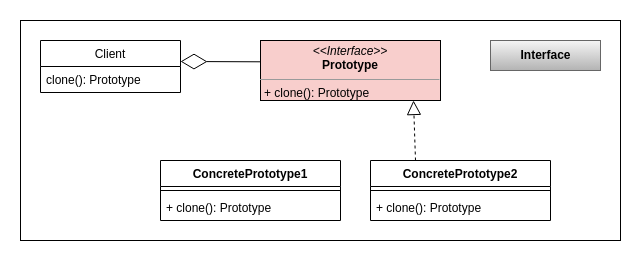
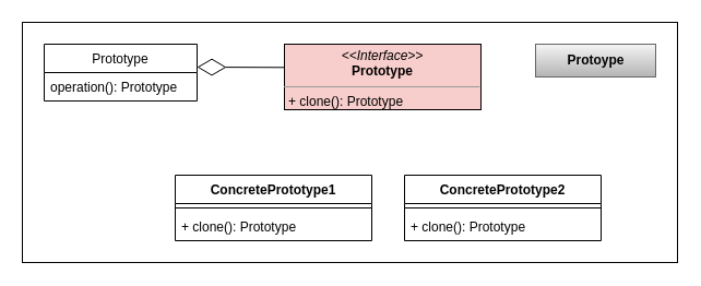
  <mxCell id="0" />
  <mxCell id="1" parent="0" />
  <mxCell id="2" value="" style="rounded=0;whiteSpace=wrap;html=1;" parent="1" vertex="1"><mxGeometry x="20" y="20" width="600" height="220" as="geometry" /></mxCell>
  <mxCell id="3" value="&lt;p style=&quot;margin: 0px ; margin-top: 4px ; text-align: center&quot;&gt;&lt;i&gt;&amp;lt;&amp;lt;Interface&amp;gt;&amp;gt;&lt;/i&gt;&lt;br&gt;&lt;b&gt;Prototype&lt;/b&gt;&lt;/p&gt;&lt;hr size=&quot;1&quot;&gt;&lt;p style=&quot;margin: 0px ; margin-left: 4px&quot;&gt;+ clone(): Prototype&lt;/p&gt;" style="verticalAlign=top;align=left;overflow=fill;fontSize=12;fontFamily=Helvetica;html=1;fillColor=#f8cecc;" parent="1" vertex="1"><mxGeometry x="260" y="40" width="180" height="60" as="geometry" /></mxCell>
  <mxCell id="4" value="" style="endArrow=diamondThin;endFill=0;endSize=24;html=1;entryX=1;entryY=0.5;entryDx=0;entryDy=0;exitX=0;exitY=0.355;exitDx=0;exitDy=0;exitPerimeter=0;" parent="1" source="3" edge="1"><mxGeometry width="160" relative="1" as="geometry"><mxPoint x="80" y="140" as="sourcePoint" /><mxPoint x="180" y="61" as="targetPoint" /></mxGeometry></mxCell>
- <mxCell id="5" value="" style="endArrow=block;dashed=1;endFill=0;endSize=12;html=1;entryX=0.85;entryY=1;entryDx=0;entryDy=0;exitX=0.25;exitY=0;exitDx=0;exitDy=0;entryPerimeter=0;" parent="1" source="6" target="3" edge="1"><mxGeometry width="160" relative="1" as="geometry"><mxPoint x="220" y="380" as="sourcePoint" /><mxPoint x="380" y="380" as="targetPoint" /></mxGeometry></mxCell>
  <mxCell id="6" value="ConcretePrototype2" style="swimlane;fontStyle=1;align=center;verticalAlign=top;childLayout=stackLayout;horizontal=1;startSize=26;horizontalStack=0;resizeParent=1;resizeParentMax=0;resizeLast=0;collapsible=1;marginBottom=0;" parent="1" vertex="1"><mxGeometry x="370" y="160" width="180" height="60" as="geometry" /></mxCell>
  <mxCell id="7" value="" style="line;strokeWidth=1;fillColor=none;align=left;verticalAlign=middle;spacingTop=-1;spacingLeft=3;spacingRight=3;rotatable=0;labelPosition=right;points=[];portConstraint=eastwest;" parent="6" vertex="1"><mxGeometry y="26" width="180" height="8" as="geometry" /></mxCell>
  <mxCell id="8" value="+ clone(): Prototype" style="text;strokeColor=none;fillColor=none;align=left;verticalAlign=top;spacingLeft=4;spacingRight=4;overflow=hidden;rotatable=0;points=[[0,0.5],[1,0.5]];portConstraint=eastwest;" parent="6" vertex="1"><mxGeometry y="34" width="180" height="26" as="geometry" /></mxCell>
  <mxCell id="9" value="ConcretePrototype1" style="swimlane;fontStyle=1;align=center;verticalAlign=top;childLayout=stackLayout;horizontal=1;startSize=26;horizontalStack=0;resizeParent=1;resizeParentMax=0;resizeLast=0;collapsible=1;marginBottom=0;" parent="1" vertex="1"><mxGeometry x="160" y="160" width="180" height="60" as="geometry" /></mxCell>
  <mxCell id="10" value="" style="line;strokeWidth=1;fillColor=none;align=left;verticalAlign=middle;spacingTop=-1;spacingLeft=3;spacingRight=3;rotatable=0;labelPosition=right;points=[];portConstraint=eastwest;" parent="9" vertex="1"><mxGeometry y="26" width="180" height="8" as="geometry" /></mxCell>
  <mxCell id="11" value="+ clone(): Prototype" style="text;strokeColor=none;fillColor=none;align=left;verticalAlign=top;spacingLeft=4;spacingRight=4;overflow=hidden;rotatable=0;points=[[0,0.5],[1,0.5]];portConstraint=eastwest;" parent="9" vertex="1"><mxGeometry y="34" width="180" height="26" as="geometry" /></mxCell>
- <mxCell id="12" value="Client" style="swimlane;fontStyle=0;childLayout=stackLayout;horizontal=1;startSize=26;fillColor=none;horizontalStack=0;resizeParent=1;resizeParentMax=0;resizeLast=0;collapsible=1;marginBottom=0;" parent="1" vertex="1"><mxGeometry x="40" y="40" width="140" height="52" as="geometry" /></mxCell>
- <mxCell id="13" value="clone(): Prototype" style="text;strokeColor=none;fillColor=none;align=left;verticalAlign=top;spacingLeft=4;spacingRight=4;overflow=hidden;rotatable=0;points=[[0,0.5],[1,0.5]];portConstraint=eastwest;" parent="12" vertex="1"><mxGeometry y="26" width="140" height="26" as="geometry" /></mxCell>
- <mxCell id="14" value="Interface" style="html=1;fontStyle=1;gradientColor=#b3b3b3;fillColor=#f5f5f5;strokeColor=#666666;" parent="1" vertex="1"><mxGeometry x="490" y="40" width="110" height="30" as="geometry" /></mxCell>
+ <mxCell id="12" value="Prototype" style="swimlane;fontStyle=0;childLayout=stackLayout;horizontal=1;startSize=26;fillColor=none;horizontalStack=0;resizeParent=1;resizeParentMax=0;resizeLast=0;collapsible=1;marginBottom=0;" parent="1" vertex="1"><mxGeometry x="40" y="40" width="140" height="52" as="geometry" /></mxCell>
+ <mxCell id="13" value="operation(): Prototype" style="text;strokeColor=none;fillColor=none;align=left;verticalAlign=top;spacingLeft=4;spacingRight=4;overflow=hidden;rotatable=0;points=[[0,0.5],[1,0.5]];portConstraint=eastwest;" parent="12" vertex="1"><mxGeometry y="26" width="140" height="26" as="geometry" /></mxCell>
+ <mxCell id="14" value="Protoype" style="html=1;fontStyle=1;gradientColor=#b3b3b3;fillColor=#f5f5f5;strokeColor=#666666;" parent="1" vertex="1"><mxGeometry x="490" y="40" width="110" height="30" as="geometry" /></mxCell>
